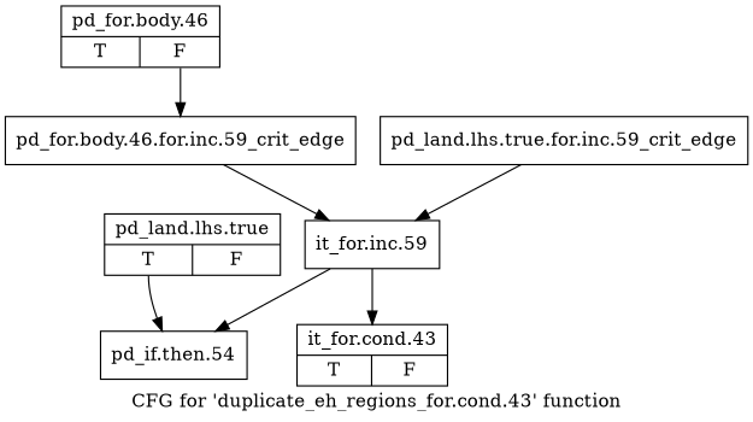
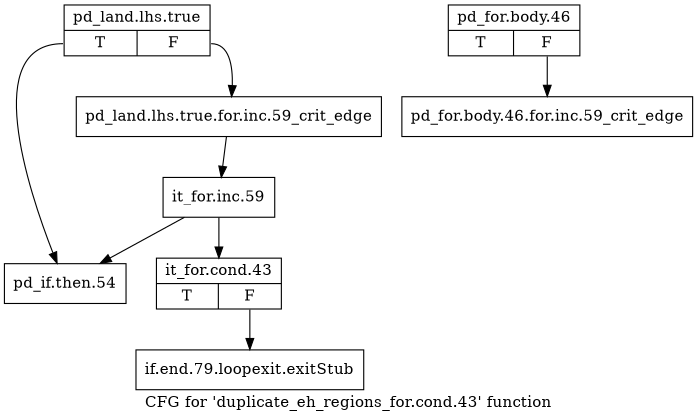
  digraph {
    label="CFG for 'duplicate_eh_regions_for.cond.43' function"
    node [shape=record]
    n1 [label="{it_for.cond.43|{<s0>T|<s1>F}}"]
+   n2 [label="{if.end.79.loopexit.exitStub}"]
    n3 [label="{pd_for.body.46|{<s0>T|<s1>F}}"]
    n4 [label="{pd_for.body.46.for.inc.59_crit_edge}"]
    n5 [label="{pd_land.lhs.true|{<s0>T|<s1>F}}"]
    n6 [label="{pd_if.then.54}"]
    n7 [label="{pd_land.lhs.true.for.inc.59_crit_edge}"]
    n8 [label="{it_for.inc.59}"]
+   n1 -> n2 [tailport=s1]
    n3 -> n4 [tailport=s1]
-   n4 -> n8
    n5 -> n6 [tailport=s0]
+   n5 -> n7 [tailport=s1]
    n7 -> n8
    n8 -> n1
    n8 -> n6
  }
